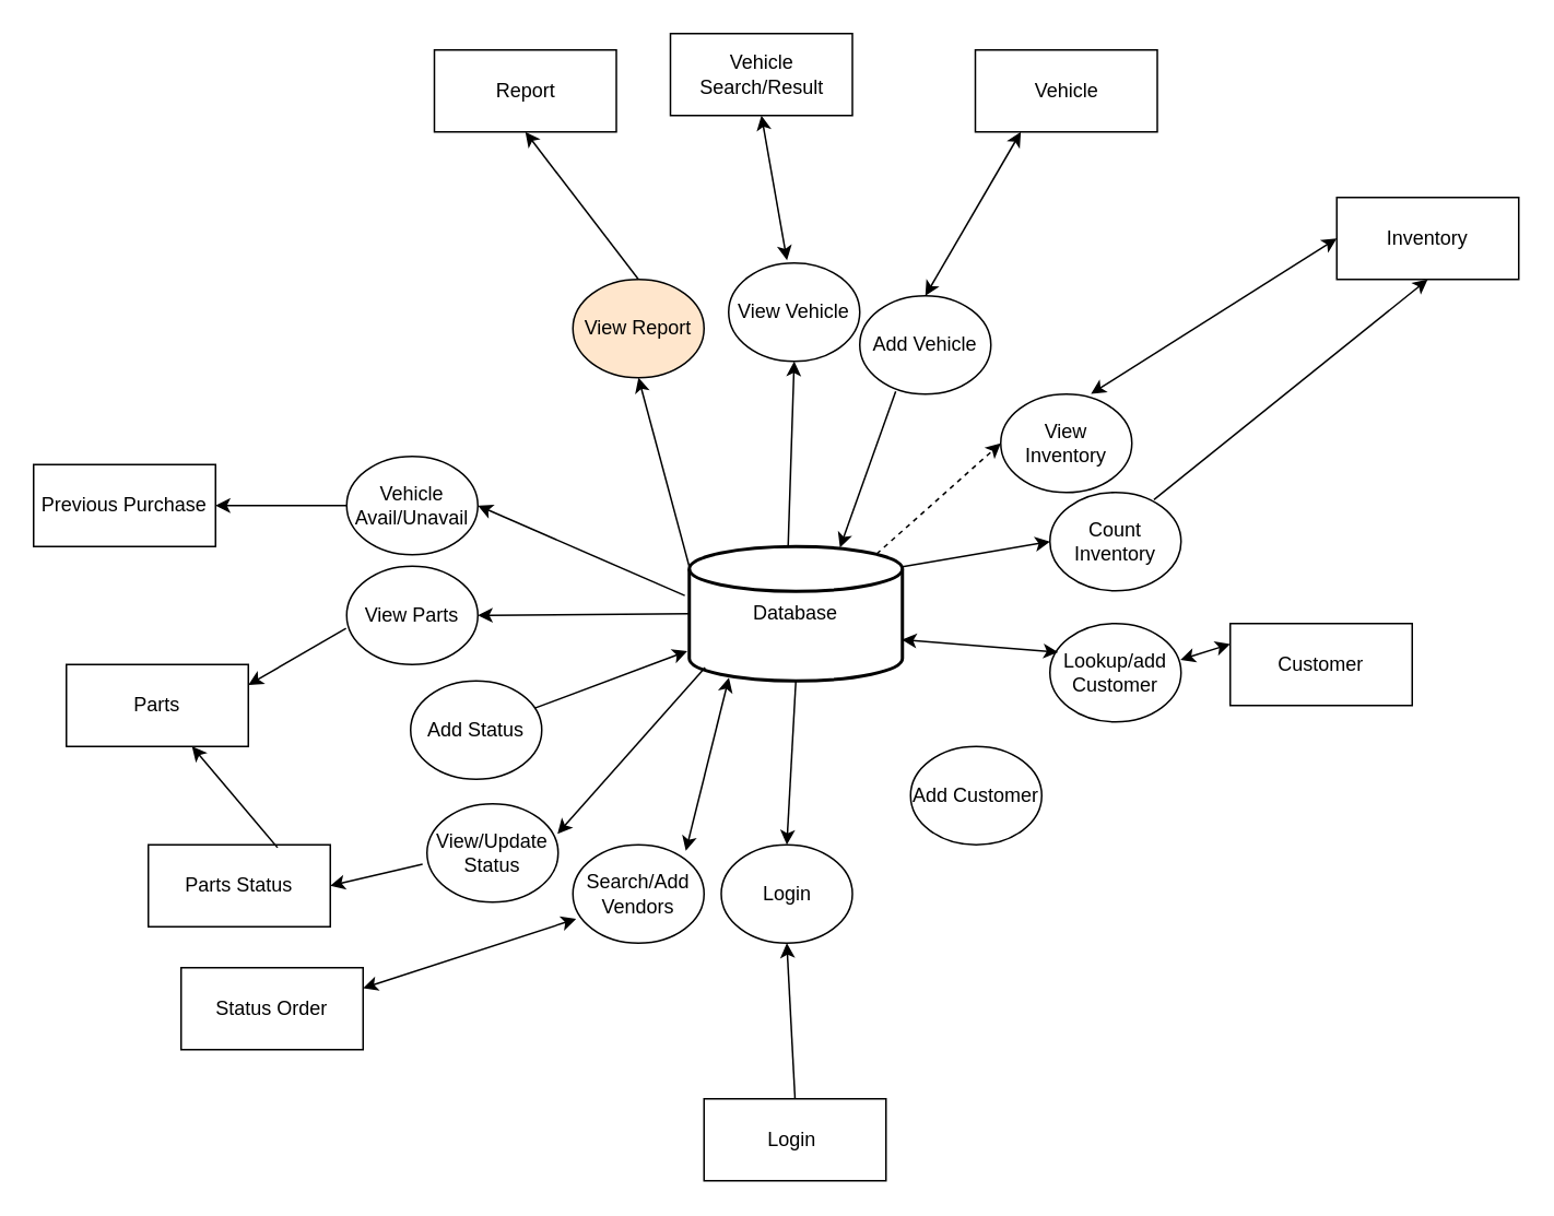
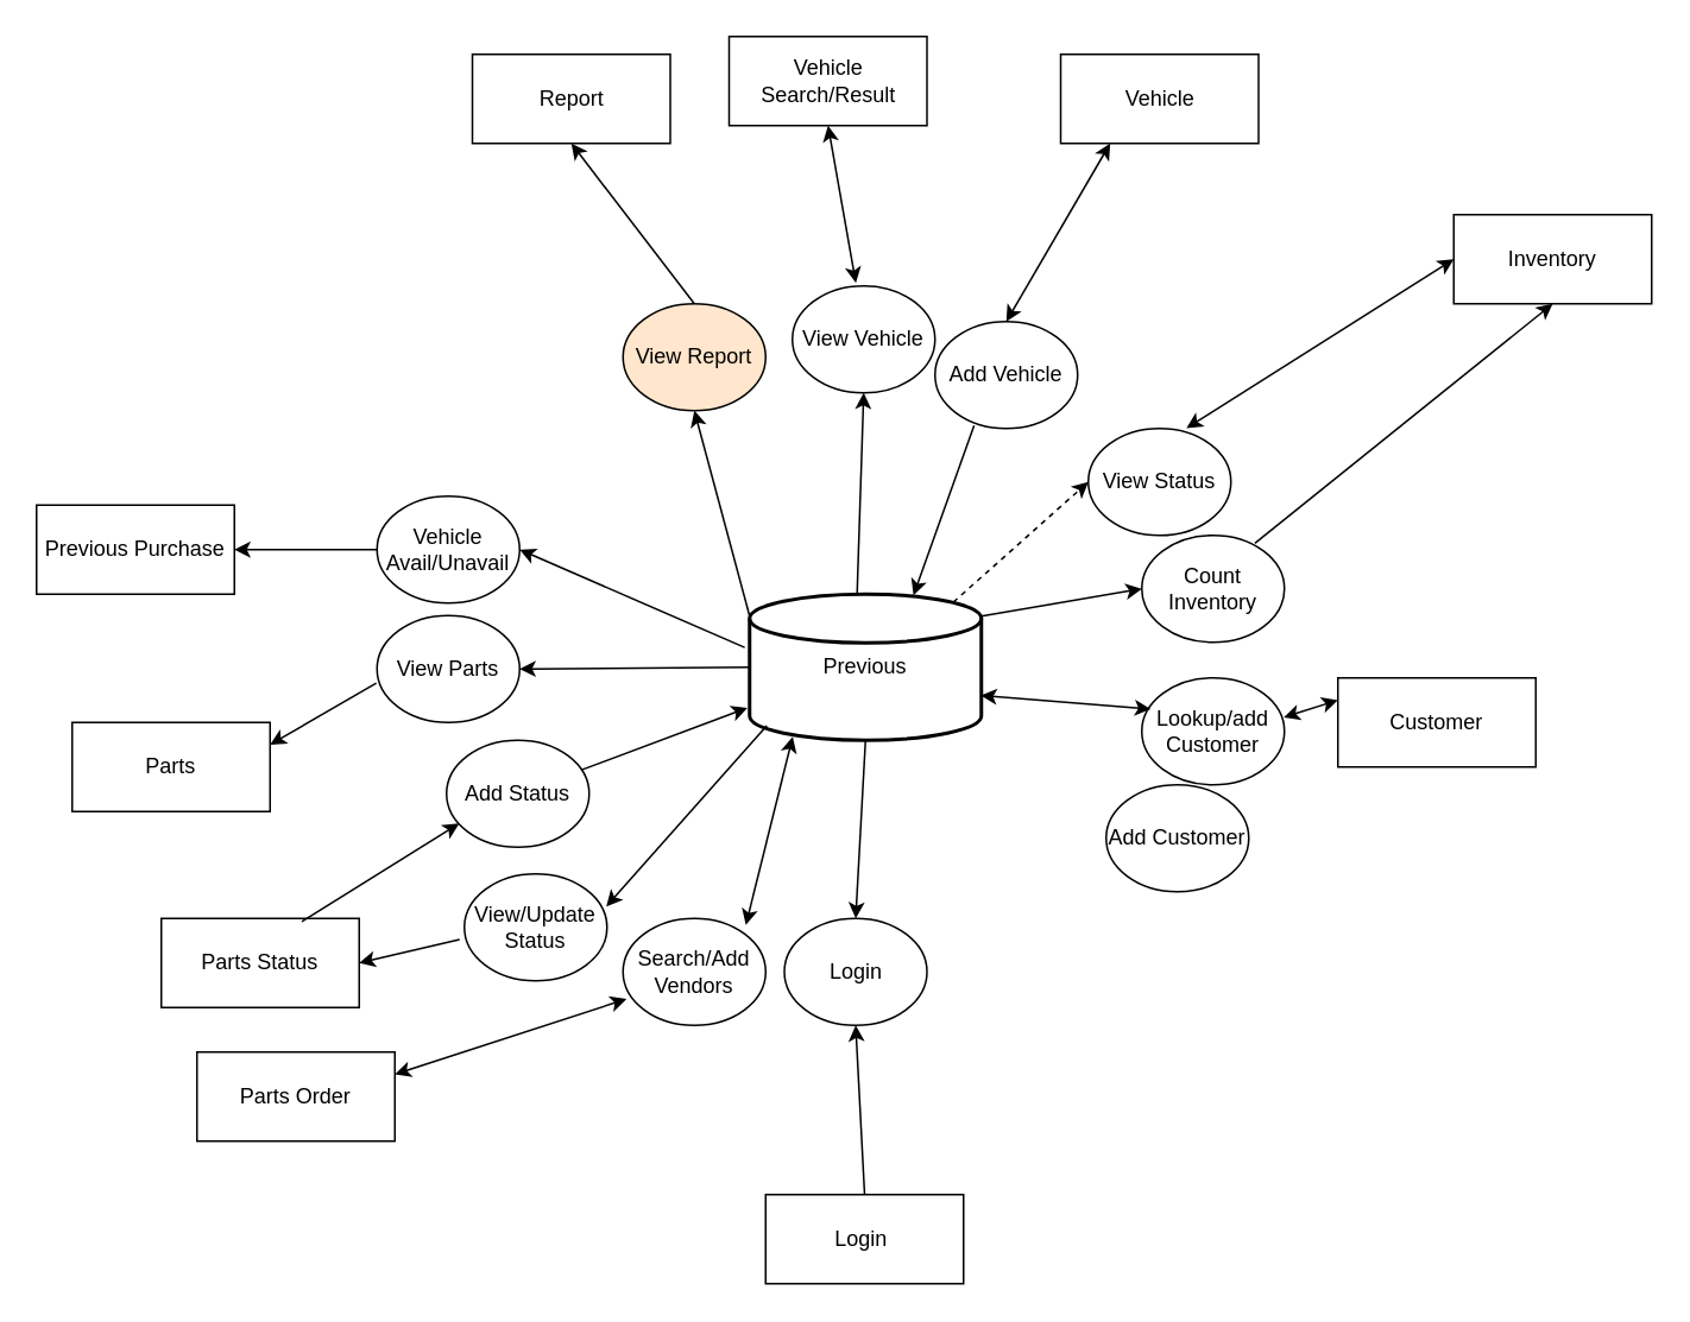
  <mxCell id="0" />
  <mxCell id="1" parent="0" />
- <mxCell id="2" value="Database" style="strokeWidth=2;html=1;shape=mxgraph.flowchart.database;whiteSpace=wrap;" vertex="1" parent="1"><mxGeometry x="420" y="333" width="130" height="82" as="geometry" /></mxCell>
+ <mxCell id="2" value="Previous" style="strokeWidth=2;html=1;shape=mxgraph.flowchart.database;whiteSpace=wrap;" vertex="1" parent="1"><mxGeometry x="420" y="333" width="130" height="82" as="geometry" /></mxCell>
  <mxCell id="3" value="Login&amp;nbsp;" style="rounded=0;whiteSpace=wrap;html=1;" vertex="1" parent="1"><mxGeometry x="429" y="670" width="111" height="50" as="geometry" /></mxCell>
  <mxCell id="4" value="" style="endArrow=classic;html=1;rounded=0;exitX=0.5;exitY=0;exitDx=0;exitDy=0;entryX=0.5;entryY=1;entryDx=0;entryDy=0;fontSize=12;fillColor=default;" edge="1" parent="1" source="3" target="7"><mxGeometry width="50" height="50" relative="1" as="geometry"><mxPoint x="490" y="610" as="sourcePoint" /><mxPoint x="474" y="560" as="targetPoint" /></mxGeometry></mxCell>
  <mxCell id="5" value="" style="endArrow=classic;html=1;rounded=0;exitX=0.5;exitY=1;exitDx=0;exitDy=0;exitPerimeter=0;fontSize=12;fillColor=default;entryX=0.5;entryY=0;entryDx=0;entryDy=0;" edge="1" parent="1" source="2" target="7"><mxGeometry width="50" height="50" relative="1" as="geometry"><mxPoint x="490" y="420" as="sourcePoint" /><mxPoint x="474" y="510" as="targetPoint" /></mxGeometry></mxCell>
  <mxCell id="6" value="View/Update Status" style="ellipse;whiteSpace=wrap;html=1;" vertex="1" parent="1"><mxGeometry x="260" y="490" width="80" height="60" as="geometry" /></mxCell>
  <mxCell id="7" value="Login&lt;br&gt;" style="ellipse;whiteSpace=wrap;html=1;" vertex="1" parent="1"><mxGeometry x="439.5" y="515" width="80" height="60" as="geometry" /></mxCell>
  <mxCell id="8" value="Add Status" style="ellipse;whiteSpace=wrap;html=1;" vertex="1" parent="1"><mxGeometry x="250" y="415" width="80" height="60" as="geometry" /></mxCell>
  <mxCell id="9" value="View Report" style="ellipse;whiteSpace=wrap;html=1;fillColor=#ffe6cc;" vertex="1" parent="1"><mxGeometry x="349" y="170" width="80" height="60" as="geometry" /></mxCell>
  <mxCell id="10" value="Add Vehicle" style="ellipse;whiteSpace=wrap;html=1;" vertex="1" parent="1"><mxGeometry x="524" y="180" width="80" height="60" as="geometry" /></mxCell>
  <mxCell id="11" value="Vehicle Search/Result" style="rounded=0;whiteSpace=wrap;html=1;" vertex="1" parent="1"><mxGeometry x="408.5" y="20" width="111" height="50" as="geometry" /></mxCell>
  <mxCell id="12" value="Vehicle" style="rounded=0;whiteSpace=wrap;html=1;" vertex="1" parent="1"><mxGeometry x="594.5" y="30" width="111" height="50" as="geometry" /></mxCell>
  <mxCell id="13" value="Customer" style="rounded=0;whiteSpace=wrap;html=1;" vertex="1" parent="1"><mxGeometry x="750" y="380" width="111" height="50" as="geometry" /></mxCell>
  <mxCell id="14" value="Parts Status" style="rounded=0;whiteSpace=wrap;html=1;" vertex="1" parent="1"><mxGeometry x="90" y="515" width="111" height="50" as="geometry" /></mxCell>
  <mxCell id="15" value="Report" style="rounded=0;whiteSpace=wrap;html=1;" vertex="1" parent="1"><mxGeometry x="264.5" y="30" width="111" height="50" as="geometry" /></mxCell>
  <mxCell id="16" value="" style="endArrow=classic;html=1;rounded=0;entryX=0.5;entryY=1;entryDx=0;entryDy=0;exitX=0.5;exitY=0;exitDx=0;exitDy=0;" edge="1" parent="1" source="9" target="15"><mxGeometry width="50" height="50" relative="1" as="geometry"><mxPoint x="170" y="240" as="sourcePoint" /><mxPoint x="220" y="190" as="targetPoint" /></mxGeometry></mxCell>
  <mxCell id="17" value="" style="endArrow=classic;html=1;rounded=0;exitX=0;exitY=0.15;exitDx=0;exitDy=0;exitPerimeter=0;entryX=0.5;entryY=1;entryDx=0;entryDy=0;" edge="1" parent="1" source="2" target="9"><mxGeometry width="50" height="50" relative="1" as="geometry"><mxPoint x="350" y="333" as="sourcePoint" /><mxPoint x="417" y="231" as="targetPoint" /></mxGeometry></mxCell>
  <mxCell id="18" value="Lookup/add Customer" style="ellipse;whiteSpace=wrap;html=1;" vertex="1" parent="1"><mxGeometry x="640" y="380" width="80" height="60" as="geometry" /></mxCell>
- <mxCell id="19" value="Add Customer" style="ellipse;whiteSpace=wrap;html=1;" vertex="1" parent="1"><mxGeometry x="555" y="455" width="80" height="60" as="geometry" /></mxCell>
+ <mxCell id="19" value="Add Customer" style="ellipse;whiteSpace=wrap;html=1;" vertex="1" parent="1"><mxGeometry x="620" y="440" width="80" height="60" as="geometry" /></mxCell>
  <mxCell id="20" value="View Vehicle" style="ellipse;whiteSpace=wrap;html=1;" vertex="1" parent="1"><mxGeometry x="444" y="160" width="80" height="60" as="geometry" /></mxCell>
  <mxCell id="21" value="Parts" style="rounded=0;whiteSpace=wrap;html=1;" vertex="1" parent="1"><mxGeometry x="40" y="405" width="111" height="50" as="geometry" /></mxCell>
  <mxCell id="22" value="View Parts" style="ellipse;whiteSpace=wrap;html=1;" vertex="1" parent="1"><mxGeometry x="211" y="345" width="80" height="60" as="geometry" /></mxCell>
  <mxCell id="23" value="Previous Purchase" style="rounded=0;whiteSpace=wrap;html=1;" vertex="1" parent="1"><mxGeometry x="20" y="283" width="111" height="50" as="geometry" /></mxCell>
  <mxCell id="24" value="Vehicle Avail/Unavail" style="ellipse;whiteSpace=wrap;html=1;" vertex="1" parent="1"><mxGeometry x="211" y="278" width="80" height="60" as="geometry" /></mxCell>
  <mxCell id="25" value="Inventory&lt;br&gt;" style="rounded=0;whiteSpace=wrap;html=1;" vertex="1" parent="1"><mxGeometry x="815" y="120" width="111" height="50" as="geometry" /></mxCell>
- <mxCell id="26" value="View Inventory" style="ellipse;whiteSpace=wrap;html=1;" vertex="1" parent="1"><mxGeometry x="610" y="240" width="80" height="60" as="geometry" /></mxCell>
+ <mxCell id="26" value="View Status" style="ellipse;whiteSpace=wrap;html=1;" vertex="1" parent="1"><mxGeometry x="610" y="240" width="80" height="60" as="geometry" /></mxCell>
  <mxCell id="27" value="Count Inventory" style="ellipse;whiteSpace=wrap;html=1;" vertex="1" parent="1"><mxGeometry x="640" y="300" width="80" height="60" as="geometry" /></mxCell>
- <mxCell id="28" value="Status Order" style="rounded=0;whiteSpace=wrap;html=1;" vertex="1" parent="1"><mxGeometry x="110" y="590" width="111" height="50" as="geometry" /></mxCell>
+ <mxCell id="28" value="Parts Order" style="rounded=0;whiteSpace=wrap;html=1;" vertex="1" parent="1"><mxGeometry x="110" y="590" width="111" height="50" as="geometry" /></mxCell>
  <mxCell id="29" value="Search/Add Vendors" style="ellipse;whiteSpace=wrap;html=1;" vertex="1" parent="1"><mxGeometry x="349" y="515" width="80" height="60" as="geometry" /></mxCell>
  <mxCell id="30" value="" style="endArrow=classic;html=1;rounded=0;entryX=0.5;entryY=1;entryDx=0;entryDy=0;exitX=0.464;exitY=-0.01;exitDx=0;exitDy=0;exitPerimeter=0;" edge="1" parent="1" source="2" target="20"><mxGeometry width="50" height="50" relative="1" as="geometry"><mxPoint x="480" y="310" as="sourcePoint" /><mxPoint x="510" y="250" as="targetPoint" /></mxGeometry></mxCell>
  <mxCell id="31" value="" style="endArrow=classic;startArrow=classic;html=1;rounded=0;entryX=0.5;entryY=1;entryDx=0;entryDy=0;exitX=0.445;exitY=-0.028;exitDx=0;exitDy=0;exitPerimeter=0;" edge="1" parent="1" source="20" target="11"><mxGeometry width="50" height="50" relative="1" as="geometry"><mxPoint x="459" y="150" as="sourcePoint" /><mxPoint x="470" y="80" as="targetPoint" /></mxGeometry></mxCell>
  <mxCell id="32" value="" style="endArrow=classic;startArrow=classic;html=1;rounded=0;exitX=0.5;exitY=0;exitDx=0;exitDy=0;entryX=0.25;entryY=1;entryDx=0;entryDy=0;" edge="1" parent="1" source="10" target="12"><mxGeometry width="50" height="50" relative="1" as="geometry"><mxPoint x="570" y="180" as="sourcePoint" /><mxPoint x="620" y="130" as="targetPoint" /></mxGeometry></mxCell>
  <mxCell id="33" value="" style="endArrow=classic;startArrow=classic;html=1;rounded=0;entryX=0;entryY=0.5;entryDx=0;entryDy=0;exitX=0.688;exitY=-0.003;exitDx=0;exitDy=0;exitPerimeter=0;" edge="1" parent="1" source="26" target="25"><mxGeometry width="50" height="50" relative="1" as="geometry"><mxPoint x="681" y="270" as="sourcePoint" /><mxPoint x="731" y="220" as="targetPoint" /></mxGeometry></mxCell>
  <mxCell id="34" value="" style="endArrow=classic;html=1;rounded=0;entryX=0;entryY=0.5;entryDx=0;entryDy=0;exitX=0.879;exitY=0.055;exitDx=0;exitDy=0;exitPerimeter=0;dashed=1;" edge="1" parent="1" source="2" target="26"><mxGeometry width="50" height="50" relative="1" as="geometry"><mxPoint x="570" y="338" as="sourcePoint" /><mxPoint x="620" y="288" as="targetPoint" /></mxGeometry></mxCell>
  <mxCell id="35" value="" style="endArrow=classic;html=1;rounded=0;entryX=0.707;entryY=0.008;entryDx=0;entryDy=0;entryPerimeter=0;exitX=0.274;exitY=0.972;exitDx=0;exitDy=0;exitPerimeter=0;" edge="1" parent="1" source="10" target="2"><mxGeometry width="50" height="50" relative="1" as="geometry"><mxPoint x="490" y="240" as="sourcePoint" /><mxPoint x="550" y="260" as="targetPoint" /></mxGeometry></mxCell>
  <mxCell id="36" value="" style="endArrow=classic;html=1;rounded=0;entryX=0;entryY=0.5;entryDx=0;entryDy=0;exitX=1;exitY=0.15;exitDx=0;exitDy=0;exitPerimeter=0;" edge="1" parent="1" source="2" target="27"><mxGeometry width="50" height="50" relative="1" as="geometry"><mxPoint x="580" y="399" as="sourcePoint" /><mxPoint x="630" y="349" as="targetPoint" /></mxGeometry></mxCell>
  <mxCell id="37" value="" style="endArrow=classic;html=1;rounded=0;entryX=0.5;entryY=1;entryDx=0;entryDy=0;exitX=0.793;exitY=0.074;exitDx=0;exitDy=0;exitPerimeter=0;" edge="1" parent="1" source="27" target="25"><mxGeometry width="50" height="50" relative="1" as="geometry"><mxPoint x="710" y="300" as="sourcePoint" /><mxPoint x="760" y="250" as="targetPoint" /></mxGeometry></mxCell>
  <mxCell id="38" value="" style="endArrow=classic;startArrow=classic;html=1;rounded=0;exitX=0.997;exitY=0.693;exitDx=0;exitDy=0;exitPerimeter=0;entryX=0.063;entryY=0.292;entryDx=0;entryDy=0;entryPerimeter=0;" edge="1" parent="1" source="2" target="18"><mxGeometry width="50" height="50" relative="1" as="geometry"><mxPoint x="590" y="470" as="sourcePoint" /><mxPoint x="640" y="420" as="targetPoint" /></mxGeometry></mxCell>
  <mxCell id="39" value="" style="endArrow=classic;startArrow=classic;html=1;rounded=0;entryX=0;entryY=0.25;entryDx=0;entryDy=0;exitX=0.995;exitY=0.369;exitDx=0;exitDy=0;exitPerimeter=0;" edge="1" parent="1" source="18" target="13"><mxGeometry width="50" height="50" relative="1" as="geometry"><mxPoint x="700" y="500" as="sourcePoint" /><mxPoint x="750" y="450" as="targetPoint" /></mxGeometry></mxCell>
  <mxCell id="40" value="" style="endArrow=classic;html=1;rounded=0;entryX=0.995;entryY=0.305;entryDx=0;entryDy=0;entryPerimeter=0;exitX=0.074;exitY=0.9;exitDx=0;exitDy=0;exitPerimeter=0;" edge="1" parent="1" source="2" target="6"><mxGeometry width="50" height="50" relative="1" as="geometry"><mxPoint x="390" y="550" as="sourcePoint" /><mxPoint x="440" y="500" as="targetPoint" /></mxGeometry></mxCell>
  <mxCell id="41" value="" style="endArrow=classic;html=1;rounded=0;entryX=1;entryY=0.5;entryDx=0;entryDy=0;exitX=-0.034;exitY=0.613;exitDx=0;exitDy=0;exitPerimeter=0;" edge="1" parent="1" source="6" target="14"><mxGeometry width="50" height="50" relative="1" as="geometry"><mxPoint x="430" y="420" as="sourcePoint" /><mxPoint x="440" y="500" as="targetPoint" /></mxGeometry></mxCell>
  <mxCell id="42" value="" style="endArrow=classic;html=1;rounded=0;entryX=-0.009;entryY=0.778;entryDx=0;entryDy=0;entryPerimeter=0;" edge="1" parent="1" source="8" target="2"><mxGeometry width="50" height="50" relative="1" as="geometry"><mxPoint x="291" y="430" as="sourcePoint" /><mxPoint x="341" y="380" as="targetPoint" /></mxGeometry></mxCell>
- <mxCell id="43" value="" style="endArrow=classic;html=1;rounded=0;exitX=0.71;exitY=0.035;exitDx=0;exitDy=0;exitPerimeter=0;" edge="1" parent="1" source="14" target="21"><mxGeometry width="50" height="50" relative="1" as="geometry"><mxPoint x="180" y="515" as="sourcePoint" /><mxPoint x="230" y="465" as="targetPoint" /></mxGeometry></mxCell>
+ <mxCell id="43" value="" style="endArrow=classic;html=1;rounded=0;entryX=0.088;entryY=0.779;entryDx=0;entryDy=0;entryPerimeter=0;exitX=0.71;exitY=0.035;exitDx=0;exitDy=0;exitPerimeter=0;" edge="1" parent="1" source="14" target="8"><mxGeometry width="50" height="50" relative="1" as="geometry"><mxPoint x="180" y="515" as="sourcePoint" /><mxPoint x="230" y="465" as="targetPoint" /></mxGeometry></mxCell>
  <mxCell id="44" value="" style="endArrow=classic;startArrow=classic;html=1;rounded=0;exitX=1;exitY=0.25;exitDx=0;exitDy=0;entryX=0.024;entryY=0.754;entryDx=0;entryDy=0;entryPerimeter=0;" edge="1" parent="1" source="28" target="29"><mxGeometry width="50" height="50" relative="1" as="geometry"><mxPoint x="390" y="550" as="sourcePoint" /><mxPoint x="440" y="500" as="targetPoint" /></mxGeometry></mxCell>
  <mxCell id="45" value="" style="endArrow=classic;startArrow=classic;html=1;rounded=0;entryX=0.186;entryY=0.975;entryDx=0;entryDy=0;entryPerimeter=0;exitX=0.861;exitY=0.062;exitDx=0;exitDy=0;exitPerimeter=0;" edge="1" parent="1" source="29" target="2"><mxGeometry width="50" height="50" relative="1" as="geometry"><mxPoint x="390" y="550" as="sourcePoint" /><mxPoint x="450" y="420" as="targetPoint" /></mxGeometry></mxCell>
  <mxCell id="46" value="" style="endArrow=classic;html=1;rounded=0;exitX=-0.005;exitY=0.632;exitDx=0;exitDy=0;exitPerimeter=0;entryX=1;entryY=0.25;entryDx=0;entryDy=0;" edge="1" parent="1" source="22" target="21"><mxGeometry width="50" height="50" relative="1" as="geometry"><mxPoint x="390" y="400" as="sourcePoint" /><mxPoint x="440" y="350" as="targetPoint" /></mxGeometry></mxCell>
  <mxCell id="47" value="" style="endArrow=classic;html=1;rounded=0;entryX=1;entryY=0.5;entryDx=0;entryDy=0;exitX=0;exitY=0.5;exitDx=0;exitDy=0;exitPerimeter=0;" edge="1" parent="1" source="2" target="22"><mxGeometry width="50" height="50" relative="1" as="geometry"><mxPoint x="390" y="400" as="sourcePoint" /><mxPoint x="440" y="350" as="targetPoint" /></mxGeometry></mxCell>
  <mxCell id="48" value="" style="endArrow=classic;html=1;rounded=0;entryX=1;entryY=0.5;entryDx=0;entryDy=0;exitX=-0.021;exitY=0.365;exitDx=0;exitDy=0;exitPerimeter=0;" edge="1" parent="1" source="2" target="24"><mxGeometry width="50" height="50" relative="1" as="geometry"><mxPoint x="390" y="400" as="sourcePoint" /><mxPoint x="440" y="350" as="targetPoint" /></mxGeometry></mxCell>
  <mxCell id="49" value="" style="endArrow=classic;html=1;rounded=0;entryX=1;entryY=0.5;entryDx=0;entryDy=0;exitX=0;exitY=0.5;exitDx=0;exitDy=0;" edge="1" parent="1" source="24" target="23"><mxGeometry width="50" height="50" relative="1" as="geometry"><mxPoint x="161" y="310" as="sourcePoint" /><mxPoint x="211" y="260" as="targetPoint" /></mxGeometry></mxCell>
